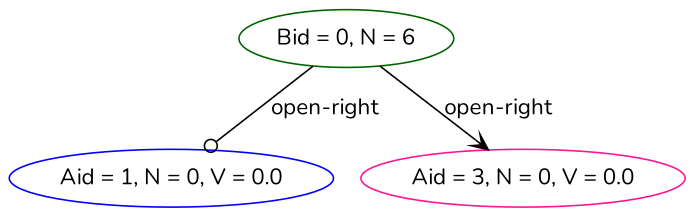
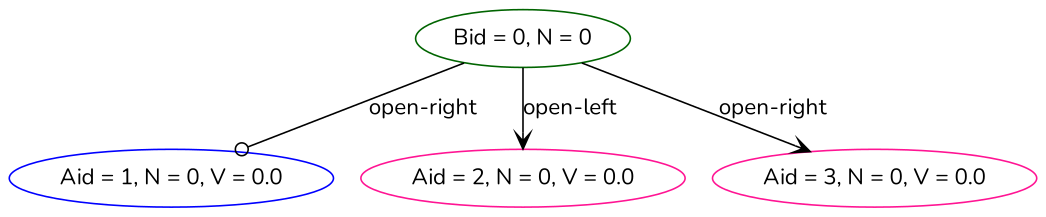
  digraph {
    fontname=Nunito
    rankdir=TB
    node [color=deeppink fontname=Nunito]
    edge [arrowhead=vee fontname=Nunito]
-   "Bid = 0, N = 0" [color=darkgreen label="Bid = 0, N = 6"]
+   "Bid = 0, N = 0" [color=darkgreen]
    "Aid = 1, N = 0, V = 0.0" [color=blue]
+   "Aid = 2, N = 0, V = 0.0"
    "Aid = 3, N = 0, V = 0.0"
    "Bid = 0, N = 0" -> "Aid = 1, N = 0, V = 0.0" [arrowhead=odot label="open-right"]
+   "Bid = 0, N = 0" -> "Aid = 2, N = 0, V = 0.0" [label="open-left"]
    "Bid = 0, N = 0" -> "Aid = 3, N = 0, V = 0.0" [label="open-right"]
  }
